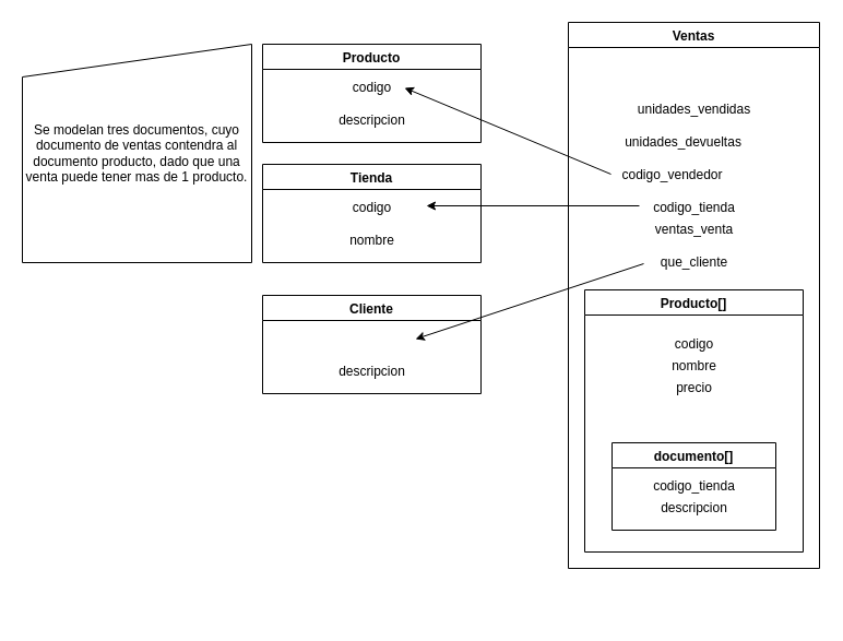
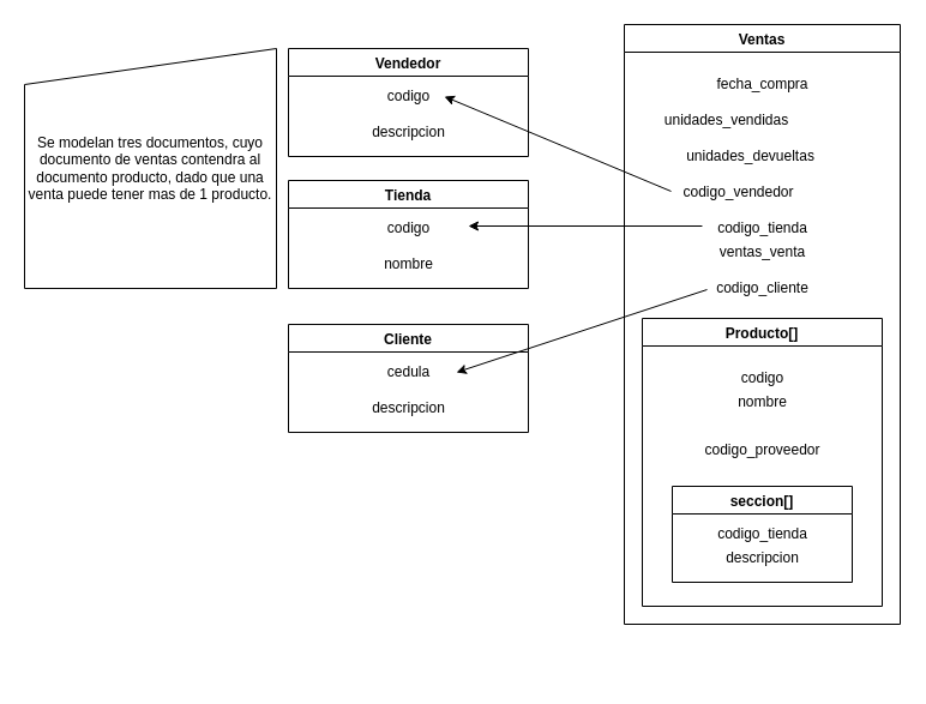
  <mxCell id="0" />
  <mxCell id="1" parent="0" />
  <mxCell id="2" value="Ventas" style="swimlane;" vertex="1" parent="1"><mxGeometry x="520" y="20" width="230" height="500" as="geometry" /></mxCell>
  <mxCell id="3" value="ventas_venta" style="text;html=1;align=center;verticalAlign=middle;resizable=0;points=[];autosize=1;" vertex="1" parent="2"><mxGeometry x="75" y="180" width="80" height="20" as="geometry" /></mxCell>
  <mxCell id="4" value="" style="group" vertex="1" connectable="0" parent="2"><mxGeometry x="15" y="245" width="200" height="300" as="geometry" /></mxCell>
  <mxCell id="5" value="" style="group" vertex="1" connectable="0" parent="4"><mxGeometry width="200" height="300" as="geometry" /></mxCell>
  <mxCell id="6" value="" style="group" vertex="1" connectable="0" parent="5"><mxGeometry width="200" height="300" as="geometry" /></mxCell>
  <mxCell id="7" value="" style="group" vertex="1" connectable="0" parent="6"><mxGeometry width="200" height="240" as="geometry" /></mxCell>
  <mxCell id="8" value="Producto[]" style="swimlane;" vertex="1" parent="7"><mxGeometry width="200" height="240" as="geometry" /></mxCell>
- <mxCell id="9" value="precio" style="text;html=1;align=center;verticalAlign=middle;resizable=0;points=[];autosize=1;" vertex="1" parent="8"><mxGeometry x="75" y="80" width="50" height="20" as="geometry" /></mxCell>
  <mxCell id="10" value="codigo" style="text;html=1;align=center;verticalAlign=middle;resizable=0;points=[];autosize=1;" vertex="1" parent="8"><mxGeometry x="75" y="40" width="50" height="20" as="geometry" /></mxCell>
  <mxCell id="11" value="nombre" style="text;html=1;align=center;verticalAlign=middle;resizable=0;points=[];autosize=1;" vertex="1" parent="8"><mxGeometry x="70" y="60" width="60" height="20" as="geometry" /></mxCell>
- <mxCell id="13" value="documento[]" style="swimlane;" vertex="1" parent="8"><mxGeometry x="25" y="140" width="150" height="80" as="geometry" /></mxCell>
+ <mxCell id="12" value="codigo_proveedor" style="text;html=1;align=center;verticalAlign=middle;resizable=0;points=[];autosize=1;" vertex="1" parent="8"><mxGeometry x="45" y="100" width="110" height="20" as="geometry" /></mxCell>
+ <mxCell id="13" value="seccion[]" style="swimlane;" vertex="1" parent="8"><mxGeometry x="25" y="140" width="150" height="80" as="geometry" /></mxCell>
  <mxCell id="14" value="codigo_tienda" style="text;html=1;align=center;verticalAlign=middle;resizable=0;points=[];autosize=1;" vertex="1" parent="13"><mxGeometry x="30" y="30" width="90" height="20" as="geometry" /></mxCell>
  <mxCell id="15" value="descripcion" style="text;html=1;align=center;verticalAlign=middle;resizable=0;points=[];autosize=1;" vertex="1" parent="13"><mxGeometry x="35" y="50" width="80" height="20" as="geometry" /></mxCell>
- <mxCell id="17" value="unidades_vendidas" style="text;html=1;align=center;verticalAlign=middle;resizable=0;points=[];autosize=1;" vertex="1" parent="2"><mxGeometry x="55" y="70" width="120" height="20" as="geometry" /></mxCell>
+ <mxCell id="16" value="fecha_compra" style="text;html=1;align=center;verticalAlign=middle;resizable=0;points=[];autosize=1;" vertex="1" parent="2"><mxGeometry x="70" y="40" width="90" height="20" as="geometry" /></mxCell>
+ <mxCell id="17" value="unidades_vendidas" style="text;html=1;align=center;verticalAlign=middle;resizable=0;points=[];autosize=1;" vertex="1" parent="2"><mxGeometry x="25" y="70" width="120" height="20" as="geometry" /></mxCell>
  <mxCell id="18" value="unidades_devueltas" style="text;html=1;align=center;verticalAlign=middle;resizable=0;points=[];autosize=1;" vertex="1" parent="2"><mxGeometry x="45" y="100" width="120" height="20" as="geometry" /></mxCell>
  <mxCell id="19" value="codigo_vendedor" style="text;html=1;align=center;verticalAlign=middle;resizable=0;points=[];autosize=1;" vertex="1" parent="2"><mxGeometry x="40" y="130" width="110" height="20" as="geometry" /></mxCell>
  <mxCell id="20" value="codigo_tienda" style="text;html=1;align=center;verticalAlign=middle;resizable=0;points=[];autosize=1;" vertex="1" parent="2"><mxGeometry x="70" y="160" width="90" height="20" as="geometry" /></mxCell>
- <mxCell id="21" value="que_cliente" style="text;html=1;align=center;verticalAlign=middle;resizable=0;points=[];autosize=1;" vertex="1" parent="2"><mxGeometry x="70" y="210" width="90" height="20" as="geometry" /></mxCell>
+ <mxCell id="21" value="codigo_cliente" style="text;html=1;align=center;verticalAlign=middle;resizable=0;points=[];autosize=1;" vertex="1" parent="2"><mxGeometry x="70" y="210" width="90" height="20" as="geometry" /></mxCell>
  <mxCell id="22" value="Cliente" style="swimlane;" vertex="1" parent="1"><mxGeometry x="240" y="270" width="200" height="90" as="geometry" /></mxCell>
+ <mxCell id="23" value="cedula" style="text;html=1;align=center;verticalAlign=middle;resizable=0;points=[];autosize=1;" vertex="1" parent="22"><mxGeometry x="75" y="30" width="50" height="20" as="geometry" /></mxCell>
  <mxCell id="24" value="descripcion" style="text;html=1;align=center;verticalAlign=middle;resizable=0;points=[];autosize=1;" vertex="1" parent="22"><mxGeometry x="60" y="60" width="80" height="20" as="geometry" /></mxCell>
  <mxCell id="25" value="Tienda" style="swimlane;" vertex="1" parent="1"><mxGeometry x="240" y="150" width="200" height="90" as="geometry" /></mxCell>
  <mxCell id="26" value="codigo" style="text;html=1;align=center;verticalAlign=middle;resizable=0;points=[];autosize=1;" vertex="1" parent="25"><mxGeometry x="75" y="30" width="50" height="20" as="geometry" /></mxCell>
  <mxCell id="27" value="nombre" style="text;html=1;align=center;verticalAlign=middle;resizable=0;points=[];autosize=1;" vertex="1" parent="25"><mxGeometry x="70" y="60" width="60" height="20" as="geometry" /></mxCell>
  <mxCell id="28" value="Se modelan tres documentos, cuyo documento de ventas contendra al documento producto, dado que una venta puede tener mas de 1 producto." style="shape=manualInput;whiteSpace=wrap;html=1;" vertex="1" parent="1"><mxGeometry x="20" y="40" width="210" height="200" as="geometry" /></mxCell>
  <mxCell id="29" value="" style="endArrow=classic;html=1;exitX=-0.056;exitY=0.4;exitDx=0;exitDy=0;exitPerimeter=0;" edge="1" parent="1" source="20"><mxGeometry width="50" height="50" relative="1" as="geometry"><mxPoint x="400" y="290" as="sourcePoint" /><mxPoint x="390" y="188" as="targetPoint" /></mxGeometry></mxCell>
  <mxCell id="30" value="" style="endArrow=classic;html=1;exitX=-0.011;exitY=0.55;exitDx=0;exitDy=0;exitPerimeter=0;" edge="1" parent="1" source="21"><mxGeometry width="50" height="50" relative="1" as="geometry"><mxPoint x="594.96" y="198" as="sourcePoint" /><mxPoint x="380" y="310" as="targetPoint" /></mxGeometry></mxCell>
- <mxCell id="31" value="Producto" style="swimlane;" vertex="1" parent="1"><mxGeometry x="240" y="40" width="200" height="90" as="geometry" /></mxCell>
+ <mxCell id="31" value="Vendedor" style="swimlane;" vertex="1" parent="1"><mxGeometry x="240" y="40" width="200" height="90" as="geometry" /></mxCell>
  <mxCell id="32" value="codigo" style="text;html=1;align=center;verticalAlign=middle;resizable=0;points=[];autosize=1;" vertex="1" parent="31"><mxGeometry x="75" y="30" width="50" height="20" as="geometry" /></mxCell>
  <mxCell id="33" value="descripcion" style="text;html=1;align=center;verticalAlign=middle;resizable=0;points=[];autosize=1;" vertex="1" parent="31"><mxGeometry x="60" y="60" width="80" height="20" as="geometry" /></mxCell>
  <mxCell id="34" value="" style="endArrow=classic;html=1;exitX=-0.009;exitY=0.45;exitDx=0;exitDy=0;exitPerimeter=0;" edge="1" parent="1" source="19"><mxGeometry width="50" height="50" relative="1" as="geometry"><mxPoint x="599.01" y="251" as="sourcePoint" /><mxPoint x="370" y="80" as="targetPoint" /></mxGeometry></mxCell>
